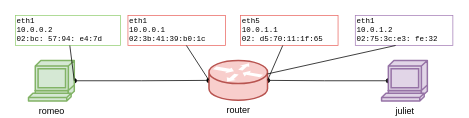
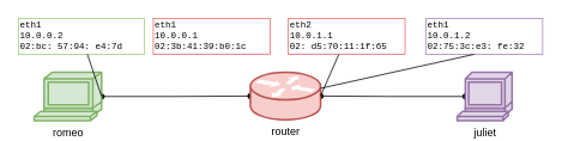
  <mxCell id="0" />
  <mxCell id="1" parent="0" />
  <mxCell id="2" style="edgeStyle=orthogonalEdgeStyle;rounded=0;html=1;entryX=0;entryY=0.5;entryPerimeter=0;jettySize=auto;orthogonalLoop=1;strokeColor=#000000;endArrow=oval;endFill=1;startArrow=oval;startFill=1;endSize=6;startSize=6;targetPerimeterSpacing=0;sourcePerimeterSpacing=0;" parent="1" source="3" target="6" edge="1"><mxGeometry relative="1" as="geometry" /></mxCell>
- <mxCell id="3" value="romeo" style="shape=mxgraph.cisco.computers_and_peripherals.terminal;html=1;dashed=0;fillColor=#d5e8d4;strokeColor=#82b366;strokeWidth=2;verticalLabelPosition=bottom;verticalAlign=top;align=center;outlineConnect=0;" parent="1" vertex="1"><mxGeometry x="37.5" y="80" width="61" height="54" as="geometry" /></mxCell>
+ <mxCell id="3" value="romeo" style="shape=mxgraph.cisco.computers_and_peripherals.terminal;html=1;dashed=0;fillColor=#d5e8d4;strokeColor=#82b366;strokeWidth=2;verticalLabelPosition=bottom;verticalAlign=top;align=center;outlineConnect=0;" parent="1" vertex="1"><mxGeometry x="37.5" y="80" width="75" height="54" as="geometry" /></mxCell>
  <mxCell id="4" style="edgeStyle=orthogonalEdgeStyle;rounded=0;html=1;exitX=0.15;exitY=0.5;exitPerimeter=0;entryX=1;entryY=0.5;entryPerimeter=0;endArrow=oval;endFill=1;jettySize=auto;orthogonalLoop=1;strokeColor=#000000;startArrow=oval;startFill=1;" parent="1" source="5" target="6" edge="1"><mxGeometry relative="1" as="geometry" /></mxCell>
  <mxCell id="5" value="juliet&lt;br&gt;" style="shape=mxgraph.cisco.computers_and_peripherals.terminal;html=1;dashed=0;fillColor=#e1d5e7;strokeColor=#9673a6;strokeWidth=2;verticalLabelPosition=bottom;verticalAlign=top;align=center;outlineConnect=0;" parent="1" vertex="1"><mxGeometry x="508" y="80" width="61" height="54" as="geometry" /></mxCell>
  <mxCell id="6" value="router" style="shape=mxgraph.cisco.routers.router;html=1;dashed=0;fillColor=#f8cecc;strokeColor=#b85450;strokeWidth=2;verticalLabelPosition=bottom;verticalAlign=top;align=center;outlineConnect=0;" parent="1" vertex="1"><mxGeometry x="278" y="80" width="78" height="53" as="geometry" /></mxCell>
  <mxCell id="7" value="eth1&lt;br style=&quot;font-size: 10px;&quot;&gt;10.0.0.1&lt;br style=&quot;font-size: 10px;&quot;&gt;02:3b:41:39:b0:1c" style="text;html=1;resizable=0;points=[];autosize=1;align=left;verticalAlign=top;spacingTop=-4;fontFamily=Courier New;fontSize=10;rounded=0;strokeColor=#EA6B66;" parent="1" vertex="1"><mxGeometry x="170" y="20" width="130" height="40" as="geometry" /></mxCell>
- <mxCell id="8" value="eth5&lt;br style=&quot;font-size: 10px;&quot;&gt;10.0.1.1&lt;br style=&quot;font-size: 10px;&quot;&gt;02: d5:70:11:1f:65" style="text;html=1;resizable=0;points=[];autosize=1;align=left;verticalAlign=top;spacingTop=-4;fontFamily=Courier New;fontSize=10;strokeColor=#EA6B66;" parent="1" vertex="1"><mxGeometry x="320" y="20" width="130" height="40" as="geometry" /></mxCell>
+ <mxCell id="8" value="eth2&lt;br style=&quot;font-size: 10px;&quot;&gt;10.0.1.1&lt;br style=&quot;font-size: 10px;&quot;&gt;02: d5:70:11:1f:65" style="text;html=1;resizable=0;points=[];autosize=1;align=left;verticalAlign=top;spacingTop=-4;fontFamily=Courier New;fontSize=10;strokeColor=#EA6B66;" parent="1" vertex="1"><mxGeometry x="320" y="20" width="130" height="40" as="geometry" /></mxCell>
  <mxCell id="9" value="eth1&lt;br&gt;10.0.0.2&lt;br&gt;02:bc: 57:94: e4:7d" style="text;html=1;resizable=0;points=[];autosize=1;align=left;verticalAlign=top;spacingTop=-4;fontSize=10;fontFamily=Courier New;strokeColor=#97D077;" parent="1" vertex="1"><mxGeometry x="20" y="20" width="140" height="40" as="geometry" /></mxCell>
  <mxCell id="10" value="eth1&lt;br&gt;10.0.1.2&lt;br&gt;02:75:3c:e3: fe:32" style="text;html=1;resizable=0;points=[];autosize=1;align=left;verticalAlign=top;spacingTop=-4;fontSize=10;fontFamily=Courier New;strokeColor=#A680B8;" parent="1" vertex="1"><mxGeometry x="473" y="20" width="130" height="40" as="geometry" /></mxCell>
  <mxCell id="11" value="" style="endArrow=none;html=1;strokeColor=#000000;fontFamily=Courier New;fontSize=10;entryX=1;entryY=0.5;entryPerimeter=0;" parent="1" source="9" target="3" edge="1"><mxGeometry width="50" height="50" relative="1" as="geometry"><mxPoint x="40" y="224" as="sourcePoint" /><mxPoint x="90" y="174" as="targetPoint" /></mxGeometry></mxCell>
- <mxCell id="12" value="" style="endArrow=none;html=1;strokeColor=#000000;fontFamily=Courier New;fontSize=10;entryX=0;entryY=0.5;entryPerimeter=0;" parent="1" source="7" target="6" edge="1"><mxGeometry width="50" height="50" relative="1" as="geometry"><mxPoint x="40" y="224" as="sourcePoint" /><mxPoint x="270" y="104" as="targetPoint" /></mxGeometry></mxCell>
  <mxCell id="13" value="" style="endArrow=none;html=1;strokeColor=#000000;fontFamily=Courier New;fontSize=10;exitX=1;exitY=0.5;exitPerimeter=0;" parent="1" source="6" target="8" edge="1"><mxGeometry width="50" height="50" relative="1" as="geometry"><mxPoint x="356" y="174" as="sourcePoint" /><mxPoint x="406" y="124" as="targetPoint" /></mxGeometry></mxCell>
  <mxCell id="14" value="" style="endArrow=none;html=1;strokeColor=#000000;fontFamily=Courier New;fontSize=10;exitX=0.413;exitY=1;exitPerimeter=0;" parent="1" source="10" target="6" edge="1"><mxGeometry width="50" height="50" relative="1" as="geometry"><mxPoint x="410" y="194" as="sourcePoint" /><mxPoint x="480" y="94" as="targetPoint" /></mxGeometry></mxCell>
